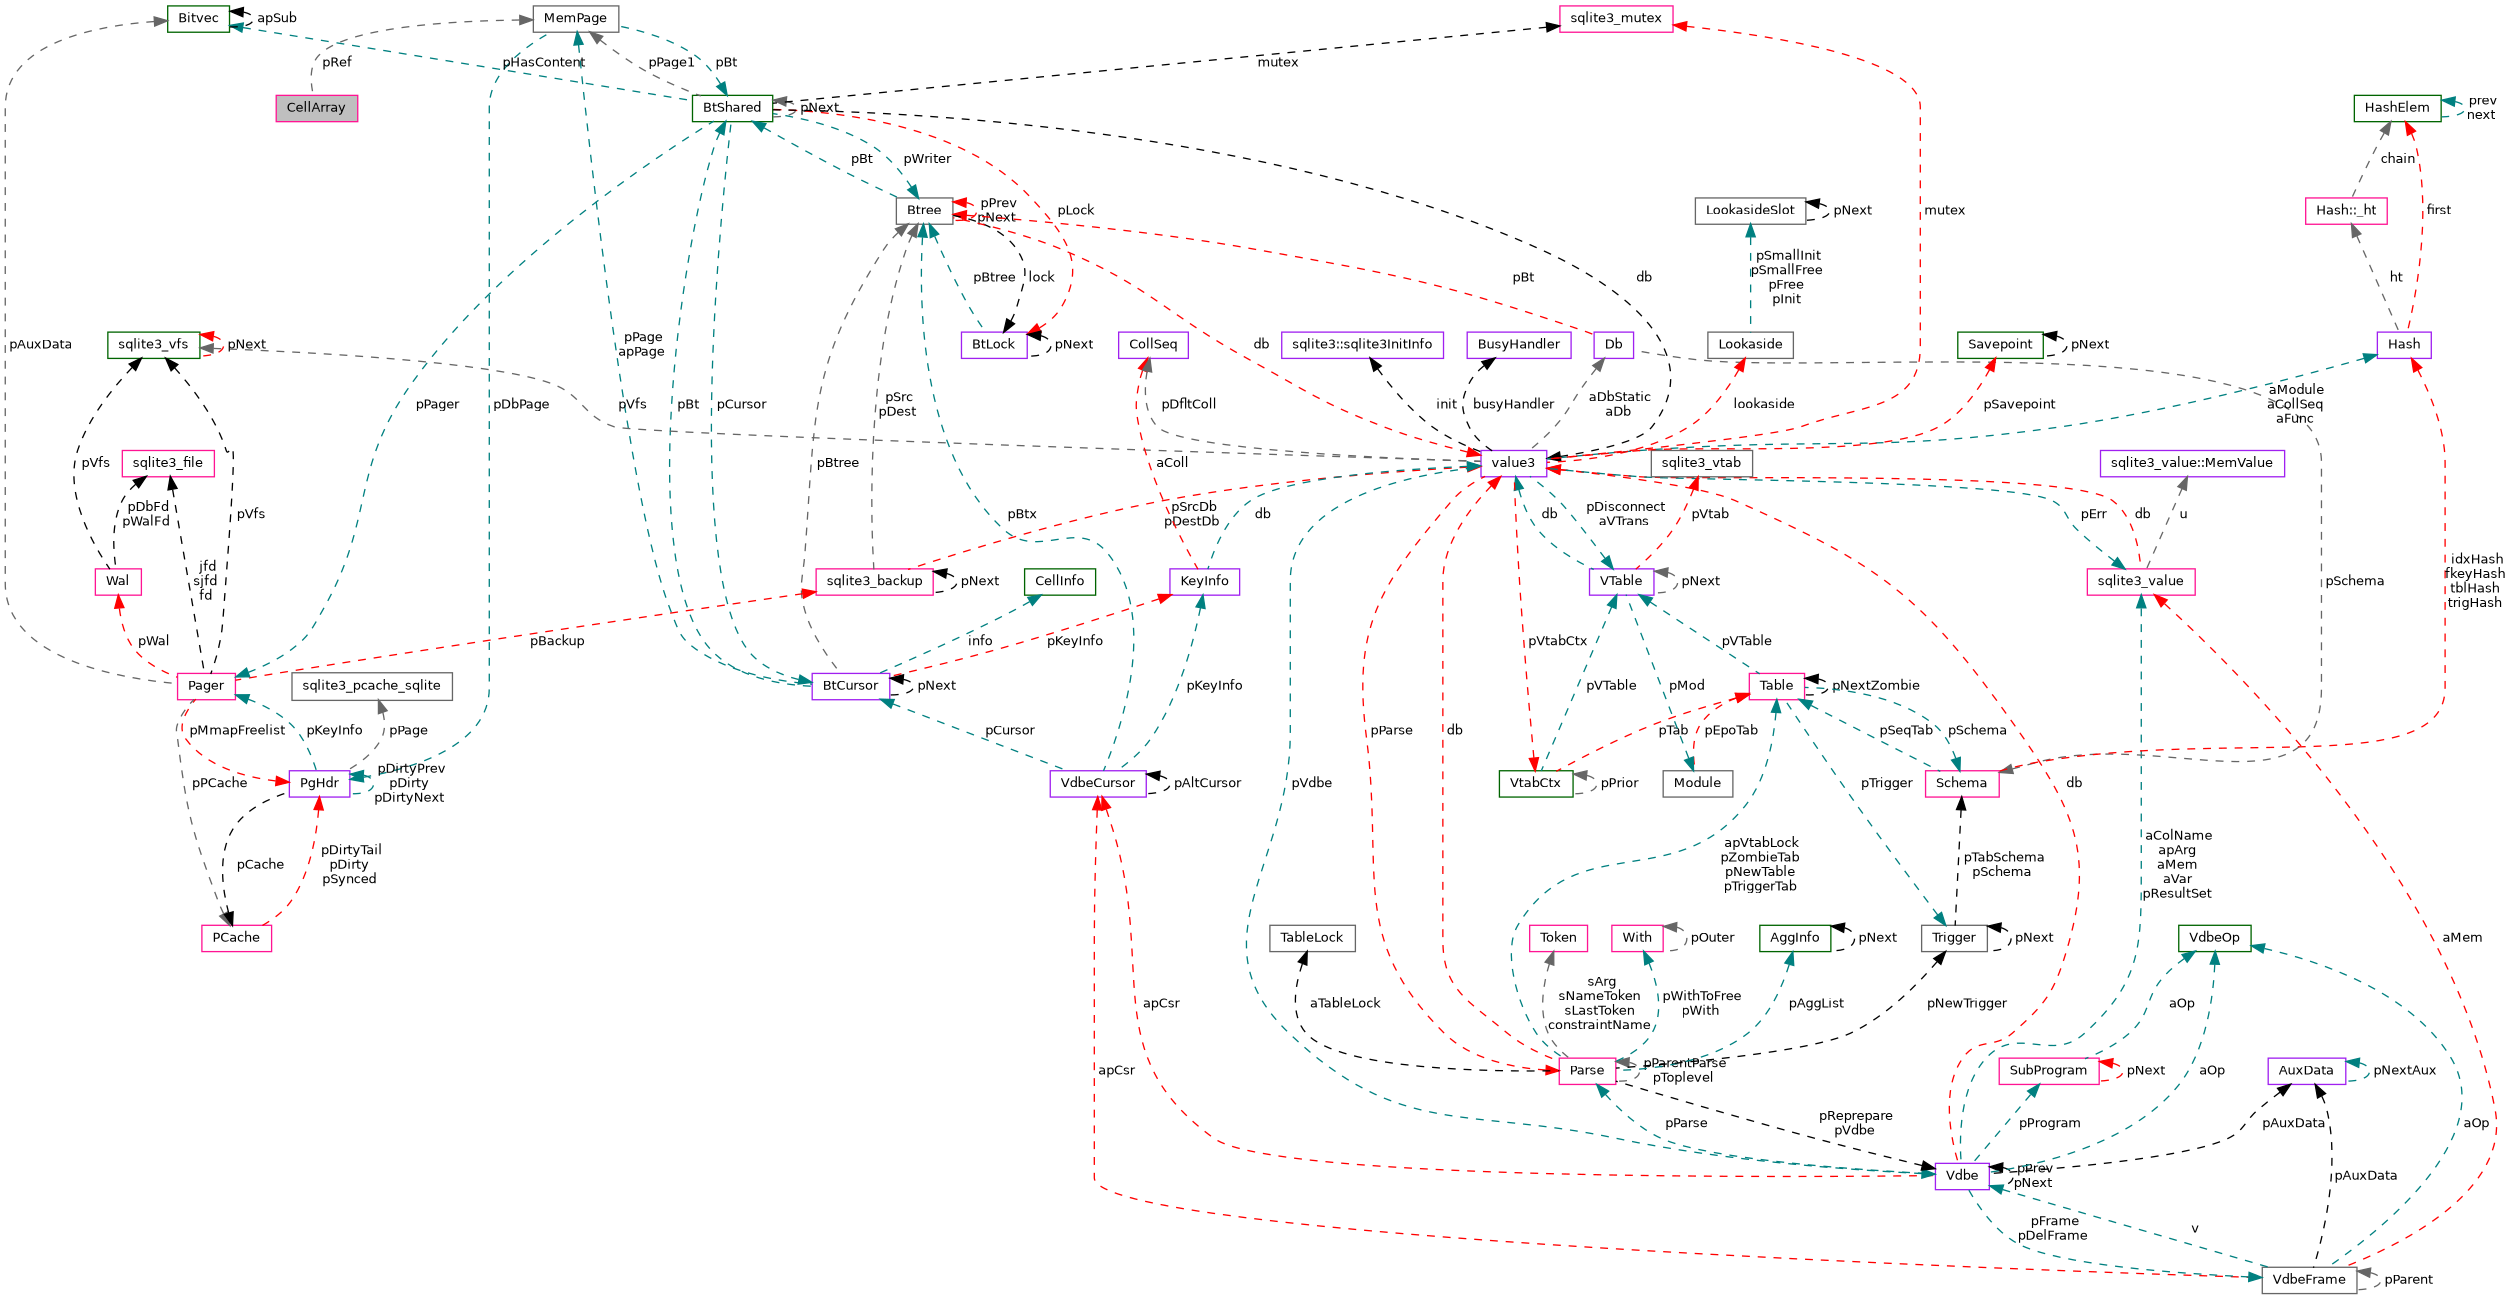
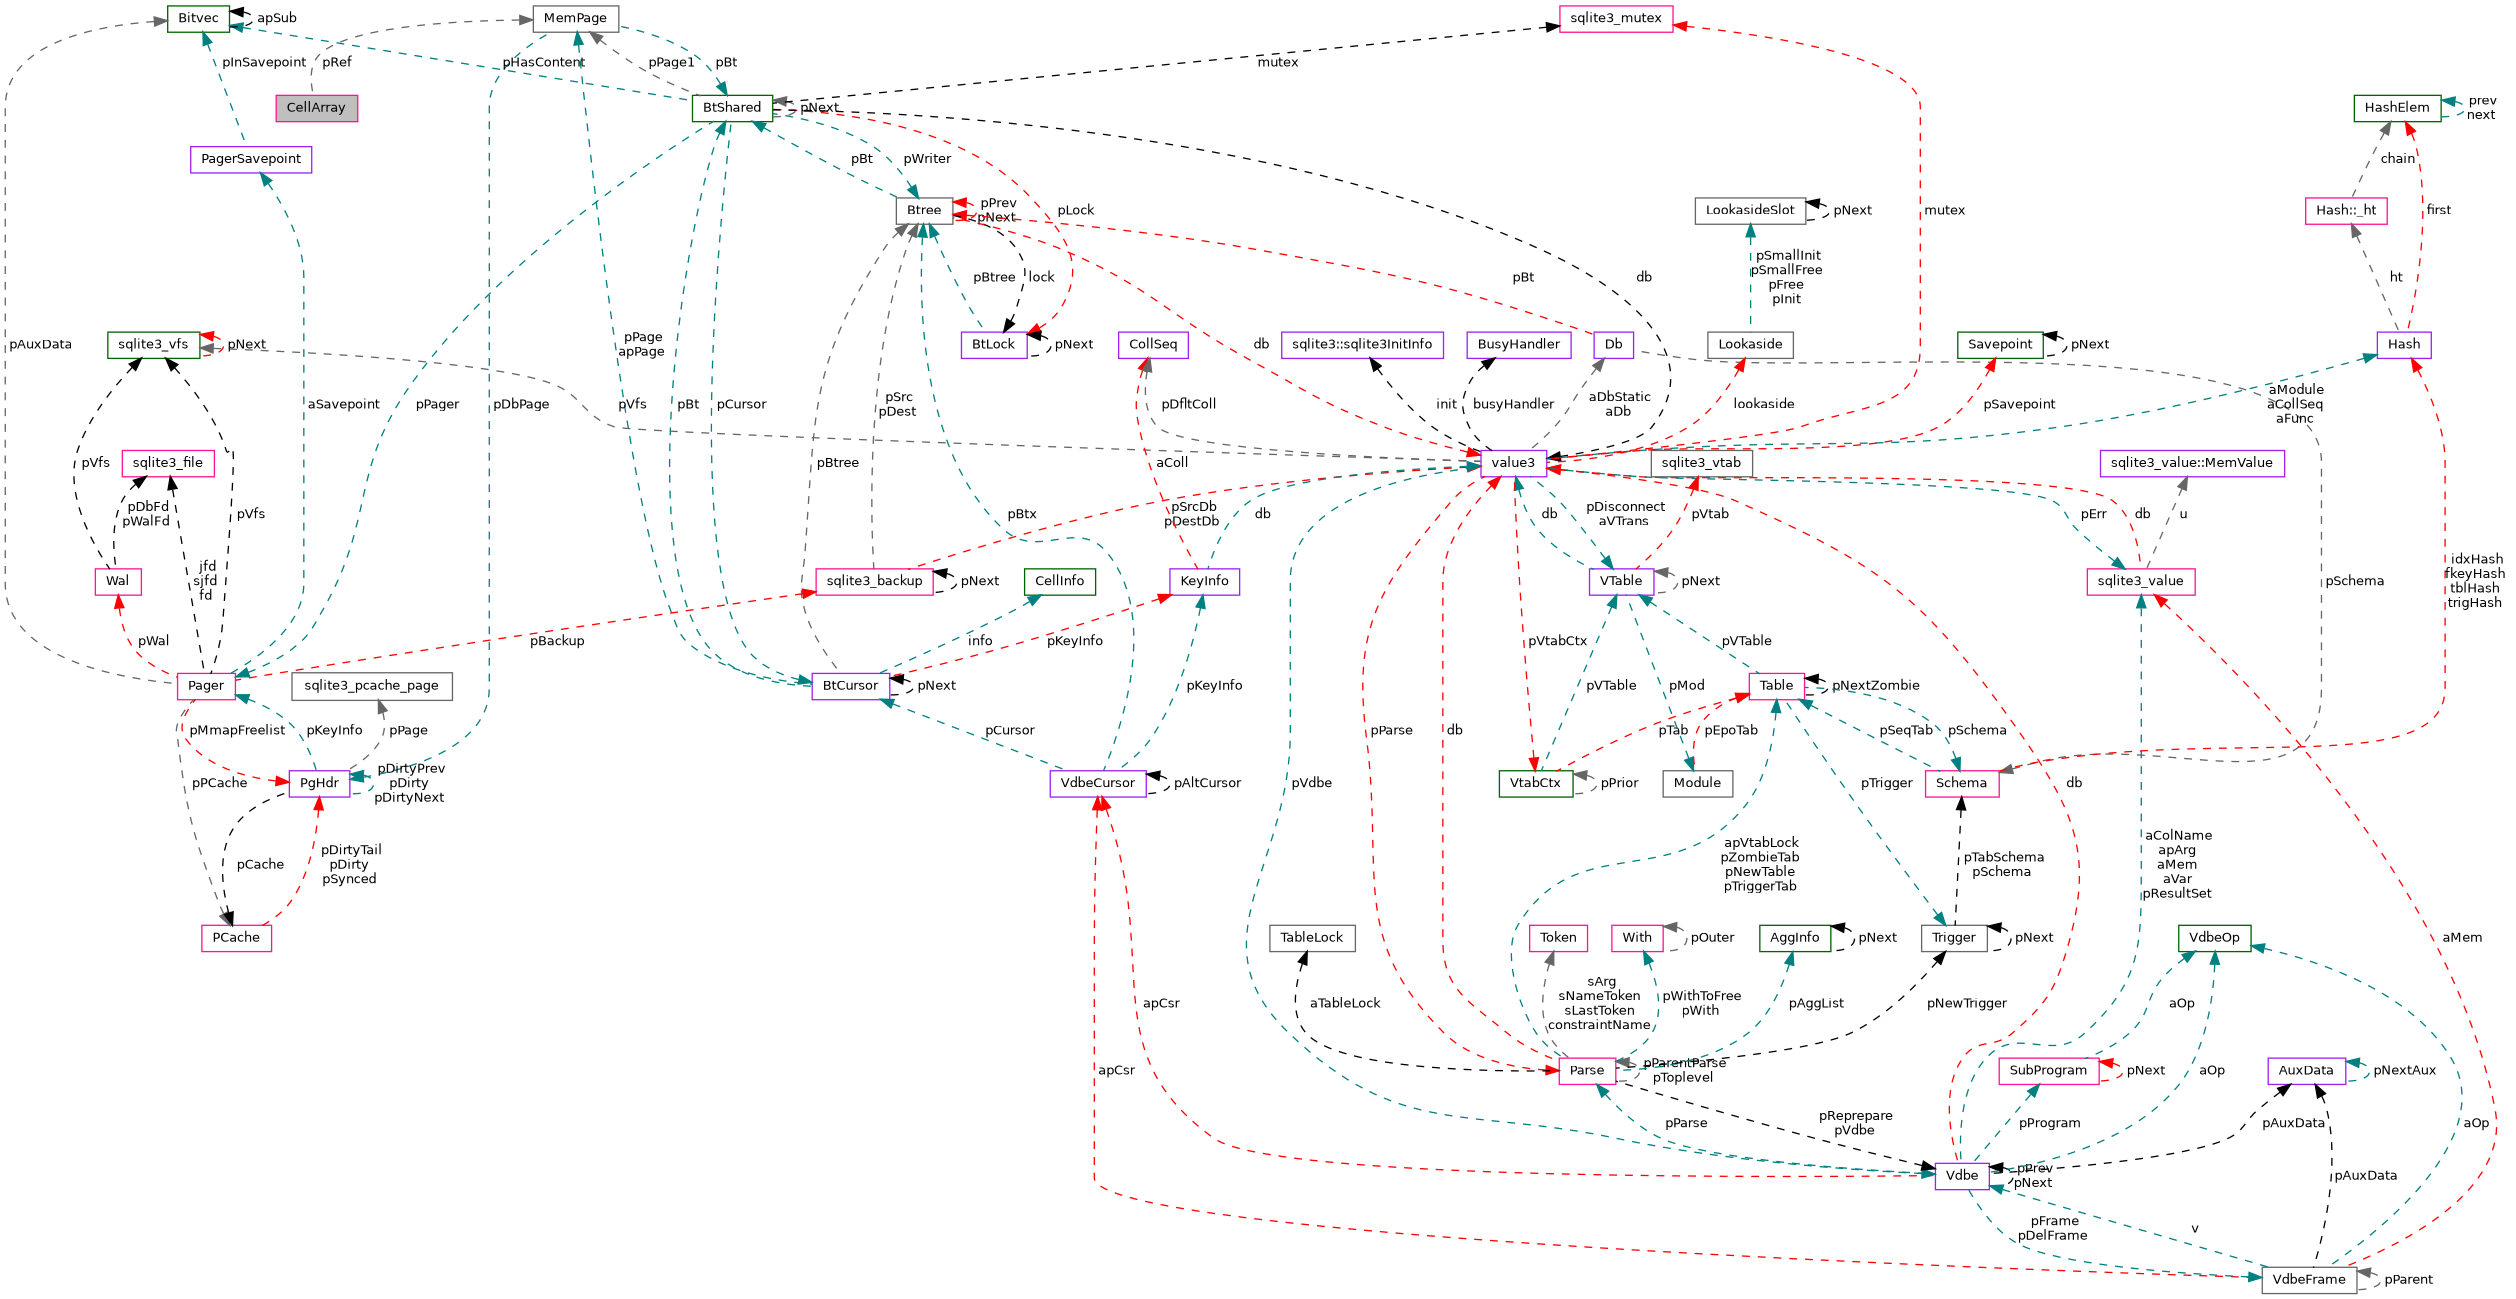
  digraph {
    node [color=purple fillcolor=white fontname=Helvetica fontsize=10 shape=record style=filled]
    edge [color=teal dir=back fontname=Helvetica fontsize=10 labelfontname=Helvetica labelfontsize=10 style=dashed]
    n1 [color=deeppink fillcolor=grey75 fontcolor=black height=0.2 label=CellArray width=0.4]
    n2 [color=gray40 height=0.2 label=MemPage width=0.4]
    n3 [color=darkgreen height=0.2 label=BtShared width=0.4]
    n4 [height=0.2 label=BtCursor width=0.4]
    n5 [color=gray40 height=0.2 label=Btree width=0.4]
    n6 [height=0.2 label=VdbeCursor width=0.4]
    n7 [color=deeppink height=0.2 label=sqlite3_backup width=0.4]
    n8 [height=0.2 label=BtLock width=0.4]
    n9 [height=0.2 label=Db width=0.4]
    n10 [height=0.2 label=Vdbe width=0.4]
    n11 [color=gray40 height=0.2 label=VdbeFrame width=0.4]
    n12 [color=darkgreen height=0.2 label=CellInfo width=0.4]
    n13 [height=0.2 label=KeyInfo width=0.4]
    n14 [height=0.2 label=value3 width=0.4]
    n15 [color=deeppink height=0.2 label=sqlite3_value width=0.4]
    n16 [color=deeppink height=0.2 label=Parse width=0.4]
    n17 [height=0.2 label=VTable width=0.4]
    n18 [color=deeppink height=0.2 label=Table width=0.4]
    n19 [color=darkgreen height=0.2 label=VtabCtx width=0.4]
    n20 [color=deeppink height=0.2 label=Pager width=0.4]
    n21 [height=0.2 label="sqlite3_value::MemValue" width=0.4]
    n22 [height=0.2 label=AuxData width=0.4]
    n23 [color=darkgreen height=0.2 label=VdbeOp width=0.4]
    n24 [color=deeppink height=0.2 label=SubProgram width=0.4]
    n25 [color=darkgreen height=0.2 label=AggInfo width=0.4]
    n26 [color=gray40 height=0.2 label=TableLock width=0.4]
    n27 [color=deeppink height=0.2 label=Token width=0.4]
    n28 [color=deeppink height=0.2 label=With width=0.4]
    n29 [color=deeppink height=0.2 label=Schema width=0.4]
    n30 [color=gray40 height=0.2 label=Module width=0.4]
    n31 [color=gray40 height=0.2 label=Trigger width=0.4]
    n32 [height=0.2 label=Hash width=0.4]
    n33 [color=deeppink height=0.2 label="Hash::_ht" width=0.4]
    n34 [color=darkgreen height=0.2 label=HashElem width=0.4]
    n35 [color=gray40 height=0.2 label=sqlite3_vtab width=0.4]
    n36 [color=darkgreen height=0.2 label=Savepoint width=0.4]
    n37 [color=gray40 height=0.2 label=Lookaside width=0.4]
    n38 [color=gray40 height=0.2 label=LookasideSlot width=0.4]
    n39 [color=deeppink height=0.2 label=sqlite3_mutex width=0.4]
    n40 [color=darkgreen height=0.2 label=sqlite3_vfs width=0.4]
    n41 [color=deeppink height=0.2 label=Wal width=0.4]
    n42 [height=0.2 label=PgHdr width=0.4]
    n43 [height=0.2 label="sqlite3::sqlite3InitInfo" width=0.4]
    n44 [height=0.2 label=BusyHandler width=0.4]
    n45 [height=0.2 label=CollSeq width=0.4]
    n46 [color=darkgreen height=0.2 label=Bitvec width=0.4]
+   n47 [height=0.2 label=PagerSavepoint width=0.4]
    n48 [color=deeppink height=0.2 label=PCache width=0.4]
-   n49 [color=gray40 height=0.2 label=sqlite3_pcache_sqlite width=0.4]
+   n49 [color=gray40 height=0.2 label=sqlite3_pcache_page width=0.4]
    n50 [color=deeppink height=0.2 label=sqlite3_file width=0.4]
    n2 -> n1 [color=gray40 label=" pRef"]
    n2 -> n3 [color=gray40 label=" pPage1"]
    n2 -> n4 [label=" pPage\napPage"]
    n3 -> n2 [label=" pBt"]
    n3 -> n3 [color=gray40 label=" pNext"]
    n3 -> n4 [label=" pBt"]
    n3 -> n5 [label=" pBt"]
    n4 -> n3 [label=" pCursor"]
    n4 -> n4 [color=black label=" pNext"]
    n4 -> n6 [label=" pCursor"]
    n5 -> n3 [label=" pWriter"]
    n5 -> n4 [color=gray40 label=" pBtree"]
    n5 -> n5 [color=red label=" pPrev\npNext"]
    n5 -> n6 [label=" pBtx"]
    n5 -> n7 [color=gray40 label=" pSrc\npDest"]
    n5 -> n8 [label=" pBtree"]
    n5 -> n9 [color=red label=" pBt"]
    n6 -> n6 [color=black label=" pAltCursor"]
    n6 -> n10 [color=red label=" apCsr"]
    n6 -> n11 [color=red label=" apCsr"]
    n7 -> n7 [color=black label=" pNext"]
    n7 -> n20 [color=red label=" pBackup"]
    n8 -> n3 [color=red label=" pLock"]
    n8 -> n5 [color=black label=" lock"]
    n8 -> n8 [color=black label=" pNext"]
    n9 -> n14 [color=gray40 label=" aDbStatic\naDb"]
    n10 -> n10 [color=black label=" pPrev\npNext"]
    n10 -> n11 [label=" v"]
    n10 -> n14 [label=" pVdbe"]
    n10 -> n16 [color=black label=" pReprepare\npVdbe"]
    n11 -> n10 [label=" pFrame\npDelFrame"]
    n11 -> n11 [color=gray40 label=" pParent"]
    n12 -> n4 [label=" info"]
    n13 -> n4 [color=red label=" pKeyInfo"]
    n13 -> n6 [label=" pKeyInfo"]
    n14 -> n3 [color=black label=" db"]
    n14 -> n5 [color=red label=" db"]
    n14 -> n7 [color=red label=" pSrcDb\npDestDb"]
    n14 -> n10 [color=red label=" db"]
    n14 -> n13 [label=" db"]
    n14 -> n15 [color=red label=" db"]
    n14 -> n16 [color=red label=" db"]
    n14 -> n17 [label=" db"]
    n15 -> n10 [label=" aColName\napArg\naMem\naVar\npResultSet"]
    n15 -> n11 [color=red label=" aMem"]
    n15 -> n14 [label=" pErr"]
    n16 -> n10 [label=" pParse"]
    n16 -> n14 [color=red label=" pParse"]
    n16 -> n16 [color=gray40 label=" pParentParse\npToplevel"]
    n17 -> n14 [label=" pDisconnect\naVTrans"]
    n17 -> n17 [color=gray40 label=" pNext"]
    n17 -> n18 [label=" pVTable"]
    n17 -> n19 [label=" pVTable"]
    n18 -> n16 [label=" apVtabLock\npZombieTab\npNewTable\npTriggerTab"]
    n18 -> n18 [color=black label=" pNextZombie"]
    n18 -> n19 [color=red label=" pTab"]
    n18 -> n29 [label=" pSeqTab"]
    n18 -> n30 [color=red label=" pEpoTab"]
    n19 -> n14 [color=red label=" pVtabCtx"]
    n19 -> n19 [color=gray40 label=" pPrior"]
    n20 -> n3 [label=" pPager"]
    n20 -> n42 [label=" pKeyInfo"]
    n21 -> n15 [color=gray40 label=" u"]
    n22 -> n10 [color=black label=" pAuxData"]
    n22 -> n11 [color=black label=" pAuxData"]
    n22 -> n22 [label=" pNextAux"]
    n23 -> n10 [label=" aOp"]
    n23 -> n11 [label=" aOp"]
    n23 -> n24 [label=" aOp"]
    n24 -> n10 [label=" pProgram"]
    n24 -> n24 [color=red label=" pNext"]
    n25 -> n16 [label=" pAggList"]
    n25 -> n25 [color=black label=" pNext"]
    n26 -> n16 [color=black label=" aTableLock"]
    n27 -> n16 [color=gray40 label=" sArg\nsNameToken\nsLastToken\nconstraintName"]
    n28 -> n16 [label=" pWithToFree\npWith"]
    n28 -> n28 [color=gray40 label=" pOuter"]
    n29 -> n9 [color=gray40 label=" pSchema"]
    n29 -> n18 [label=" pSchema"]
    n29 -> n31 [color=black label=" pTabSchema\npSchema"]
    n30 -> n17 [label=" pMod"]
    n31 -> n16 [color=black label=" pNewTrigger"]
    n31 -> n18 [label=" pTrigger"]
    n31 -> n31 [color=black label=" pNext"]
    n32 -> n14 [label=" aModule\naCollSeq\naFunc"]
    n32 -> n29 [color=red label=" idxHash\nfkeyHash\ntblHash\ntrigHash"]
    n33 -> n32 [color=gray40 label=" ht"]
    n34 -> n32 [color=red label=" first"]
    n34 -> n33 [color=gray40 label=" chain"]
    n34 -> n34 [label=" prev\nnext"]
    n35 -> n17 [color=red label=" pVtab"]
    n36 -> n14 [color=red label=" pSavepoint"]
    n36 -> n36 [color=black label=" pNext"]
    n37 -> n14 [color=red label=" lookaside"]
    n38 -> n37 [label=" pSmallInit\npSmallFree\npFree\npInit"]
    n38 -> n38 [color=black label=" pNext"]
    n39 -> n3 [color=black label=" mutex"]
    n39 -> n14 [color=red label=" mutex"]
    n40 -> n14 [color=gray40 label=" pVfs"]
    n40 -> n20 [color=black label=" pVfs"]
    n40 -> n40 [color=red label=" pNext"]
    n40 -> n41 [color=black label=" pVfs"]
    n41 -> n20 [color=red label=" pWal"]
    n42 -> n2 [label=" pDbPage"]
    n42 -> n20 [color=red label=" pMmapFreelist"]
    n42 -> n42 [label=" pDirtyPrev\npDirty\npDirtyNext"]
    n42 -> n48 [color=red label=" pDirtyTail\npDirty\npSynced"]
    n43 -> n14 [color=black label=" init"]
    n44 -> n14 [color=black label=" busyHandler"]
    n45 -> n13 [color=red label=" aColl"]
    n45 -> n14 [color=gray40 label=" pDfltColl"]
    n46 -> n3 [label=" pHasContent"]
    n46 -> n20 [color=gray40 label=" pAuxData"]
    n46 -> n46 [color=black label=" apSub"]
+   n46 -> n47 [label=" pInSavepoint"]
+   n47 -> n20 [label=" aSavepoint"]
    n48 -> n20 [color=gray40 label=" pPCache"]
    n48 -> n42 [color=black label=" pCache"]
    n49 -> n42 [color=gray40 label=" pPage"]
    n50 -> n20 [color=black label=" jfd\nsjfd\nfd"]
    n50 -> n41 [color=black label=" pDbFd\npWalFd"]
  }
